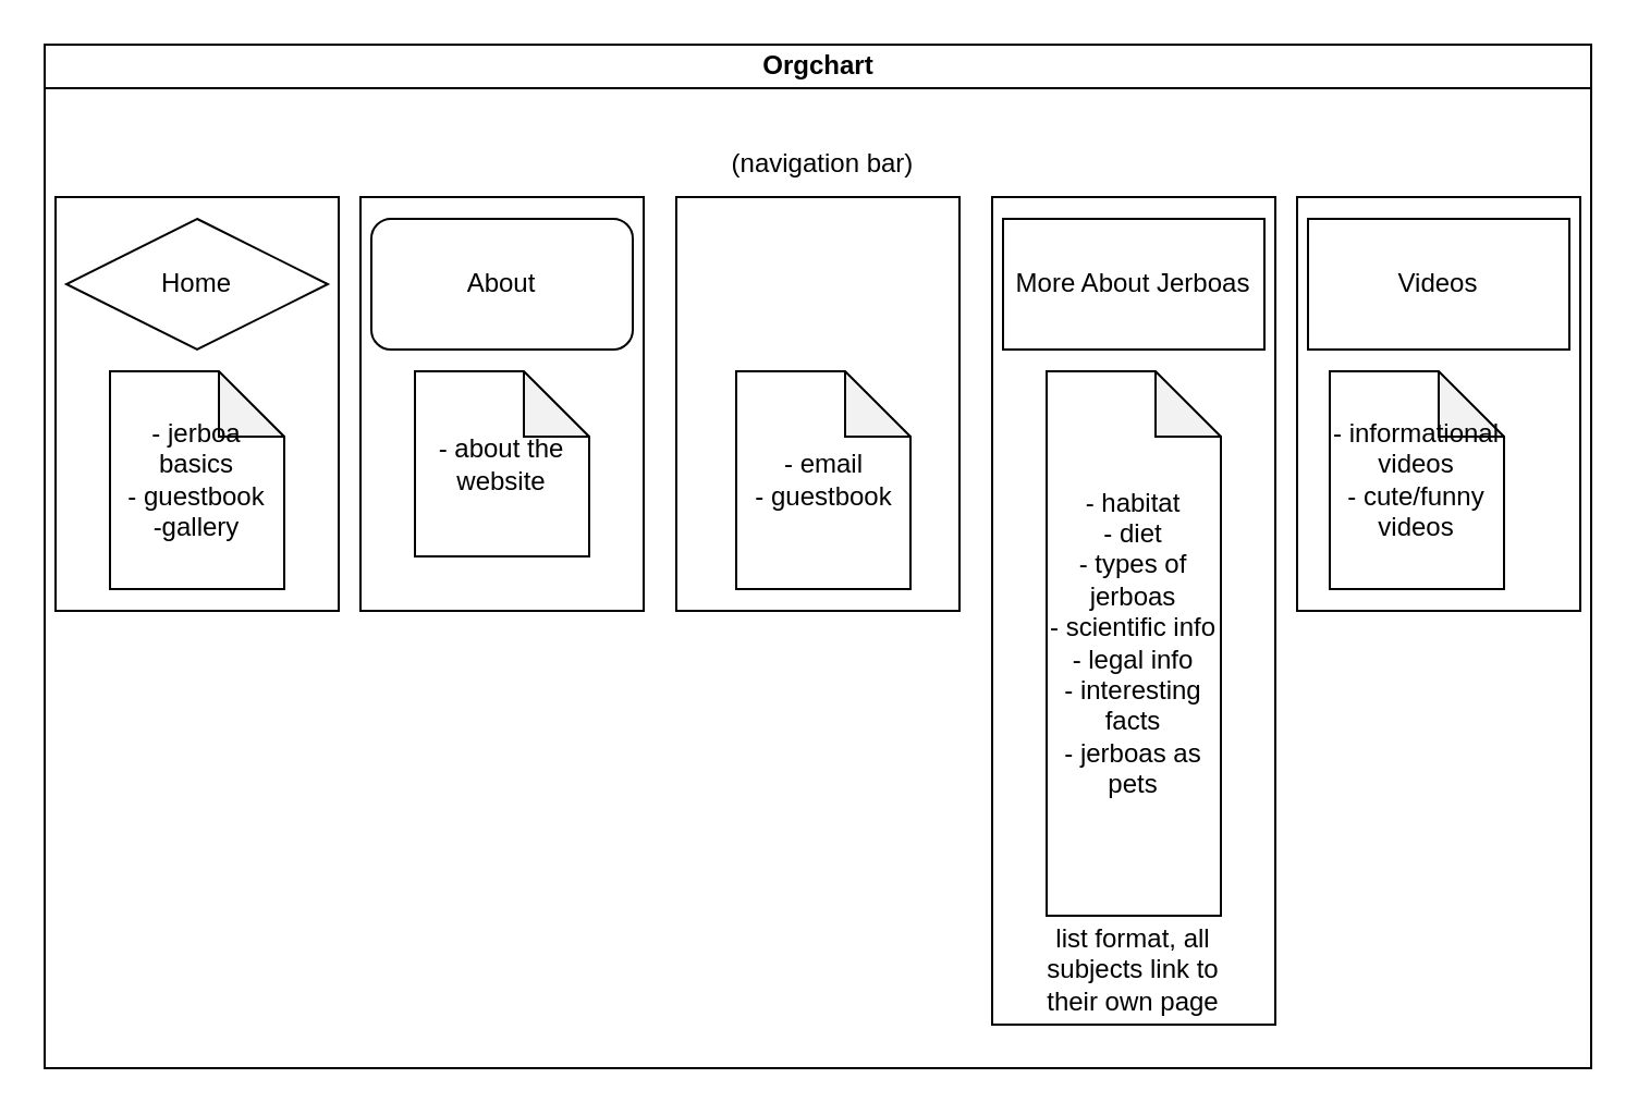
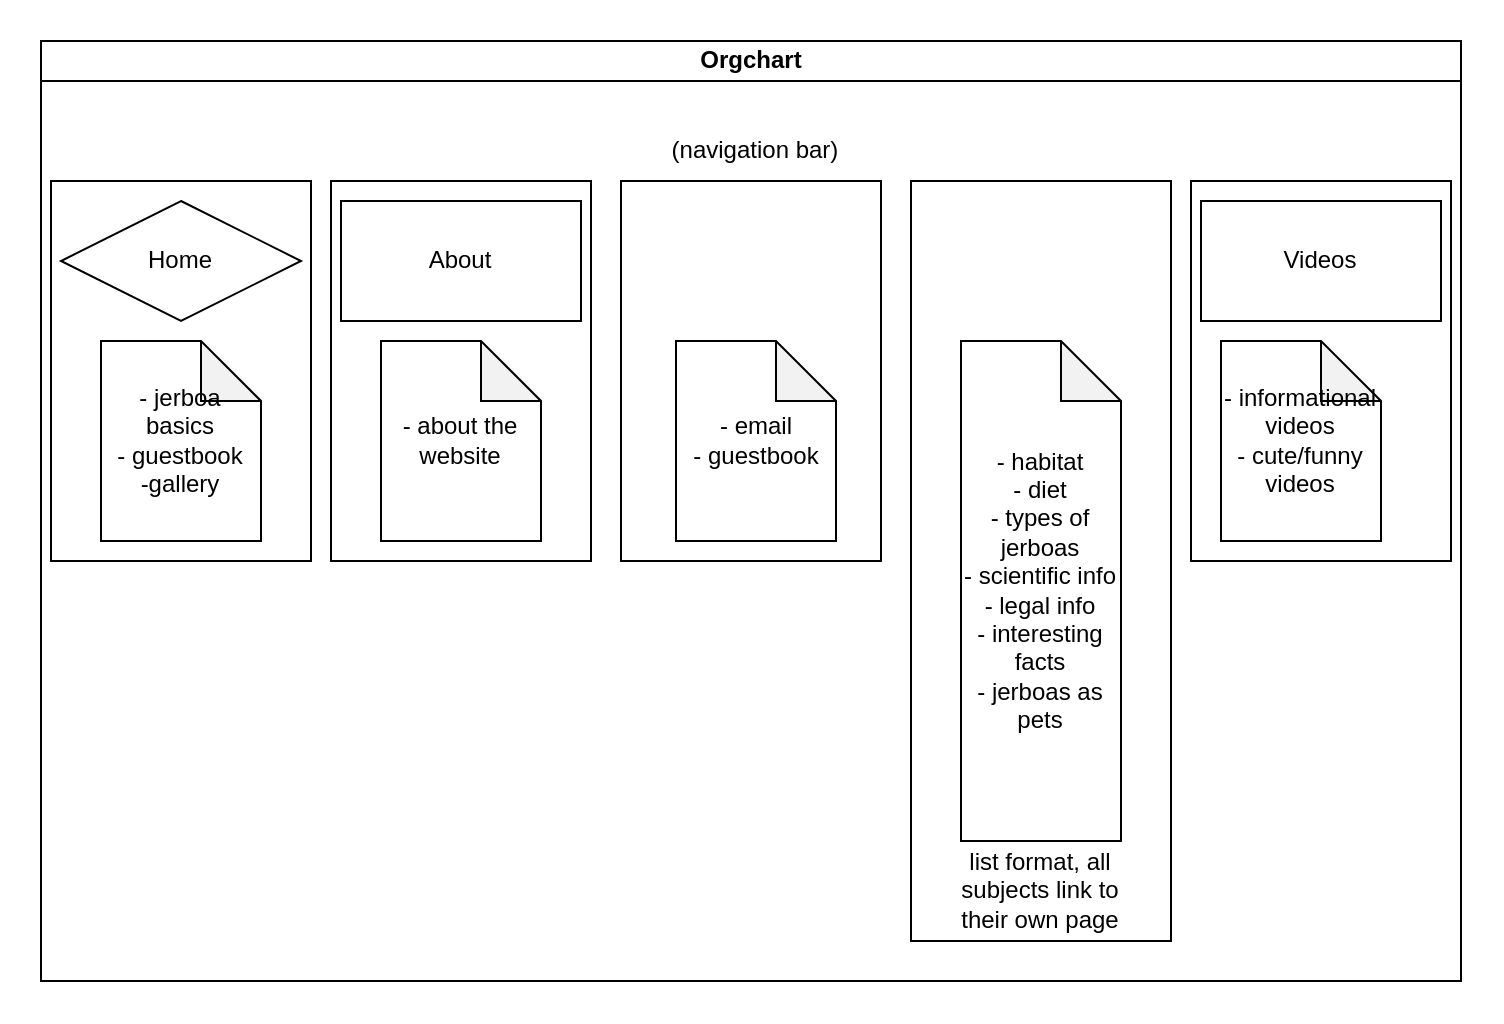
  <mxCell id="0" />
  <mxCell id="1" parent="0" />
  <mxCell id="2" value="Orgchart" style="swimlane;html=1;startSize=20;horizontal=1;containerType=tree;glass=0;" parent="1" vertex="1"><mxGeometry x="20" y="20" width="710" height="470" as="geometry" /></mxCell>
  <mxCell id="3" value="" style="whiteSpace=wrap;html=1;" vertex="1" parent="2"><mxGeometry x="435" y="70" width="130" height="380" as="geometry" /></mxCell>
  <mxCell id="4" value="" style="whiteSpace=wrap;html=1;" vertex="1" parent="2"><mxGeometry x="575" y="70" width="130" height="190" as="geometry" /></mxCell>
  <mxCell id="5" value="" style="whiteSpace=wrap;html=1;" vertex="1" parent="2"><mxGeometry x="290" y="70" width="130" height="190" as="geometry" /></mxCell>
  <mxCell id="6" value="" style="whiteSpace=wrap;html=1;" vertex="1" parent="2"><mxGeometry x="145" y="70" width="130" height="190" as="geometry" /></mxCell>
  <mxCell id="7" value="" style="whiteSpace=wrap;html=1;" vertex="1" parent="2"><mxGeometry x="5" y="70" width="130" height="190" as="geometry" /></mxCell>
  <mxCell id="8" value="Home" style="rhombus;whiteSpace=wrap;html=1;" vertex="1" parent="2"><mxGeometry x="10" y="80" width="120" height="60" as="geometry" /></mxCell>
- <mxCell id="9" value="About" style="whiteSpace=wrap;html=1;rounded=1;" vertex="1" parent="2"><mxGeometry x="150" y="80" width="120" height="60" as="geometry" /></mxCell>
- <mxCell id="10" value="More About Jerboas" style="rounded=0;whiteSpace=wrap;html=1;" vertex="1" parent="2"><mxGeometry x="440" y="80" width="120" height="60" as="geometry" /></mxCell>
+ <mxCell id="9" value="About" style="rounded=0;whiteSpace=wrap;html=1;" vertex="1" parent="2"><mxGeometry x="150" y="80" width="120" height="60" as="geometry" /></mxCell>
  <mxCell id="11" value="Videos" style="rounded=0;whiteSpace=wrap;html=1;" vertex="1" parent="2"><mxGeometry x="580" y="80" width="120" height="60" as="geometry" /></mxCell>
  <mxCell id="12" value="(navigation bar)" style="text;html=1;strokeColor=none;fillColor=none;align=center;verticalAlign=middle;whiteSpace=wrap;rounded=0;" vertex="1" parent="2"><mxGeometry x="300" y="40" width="115" height="30" as="geometry" /></mxCell>
  <mxCell id="13" value="- jerboa basics&lt;br&gt;- guestbook&lt;br&gt;-gallery" style="shape=note;whiteSpace=wrap;html=1;backgroundOutline=1;darkOpacity=0.05;" vertex="1" parent="2"><mxGeometry x="30" y="150" width="80" height="100" as="geometry" /></mxCell>
- <mxCell id="14" value="- about the website" style="shape=note;whiteSpace=wrap;html=1;backgroundOutline=1;darkOpacity=0.05;" vertex="1" parent="2"><mxGeometry x="170" y="150" width="80" height="85" as="geometry" /></mxCell>
+ <mxCell id="14" value="- about the website" style="shape=note;whiteSpace=wrap;html=1;backgroundOutline=1;darkOpacity=0.05;" vertex="1" parent="2"><mxGeometry x="170" y="150" width="80" height="100" as="geometry" /></mxCell>
  <mxCell id="15" value="- email&lt;br&gt;- guestbook" style="shape=note;whiteSpace=wrap;html=1;backgroundOutline=1;darkOpacity=0.05;" vertex="1" parent="2"><mxGeometry x="317.5" y="150" width="80" height="100" as="geometry" /></mxCell>
  <mxCell id="16" value="- informational videos&lt;br&gt;- cute/funny videos" style="shape=note;whiteSpace=wrap;html=1;backgroundOutline=1;darkOpacity=0.05;" vertex="1" parent="2"><mxGeometry x="590" y="150" width="80" height="100" as="geometry" /></mxCell>
  <mxCell id="17" value="list format, all subjects link to their own page" style="text;html=1;strokeColor=none;fillColor=none;align=center;verticalAlign=middle;whiteSpace=wrap;rounded=0;" vertex="1" parent="2"><mxGeometry x="450" y="410" width="100" height="30" as="geometry" /></mxCell>
  <mxCell id="18" value="- habitat&lt;br&gt;- diet&lt;br&gt;- types of jerboas&lt;br&gt;- scientific info&lt;br&gt;- legal info&lt;br&gt;- interesting facts&lt;br&gt;- jerboas as pets" style="shape=note;whiteSpace=wrap;html=1;backgroundOutline=1;darkOpacity=0.05;" vertex="1" parent="2"><mxGeometry x="460" y="150" width="80" height="250" as="geometry" /></mxCell>
